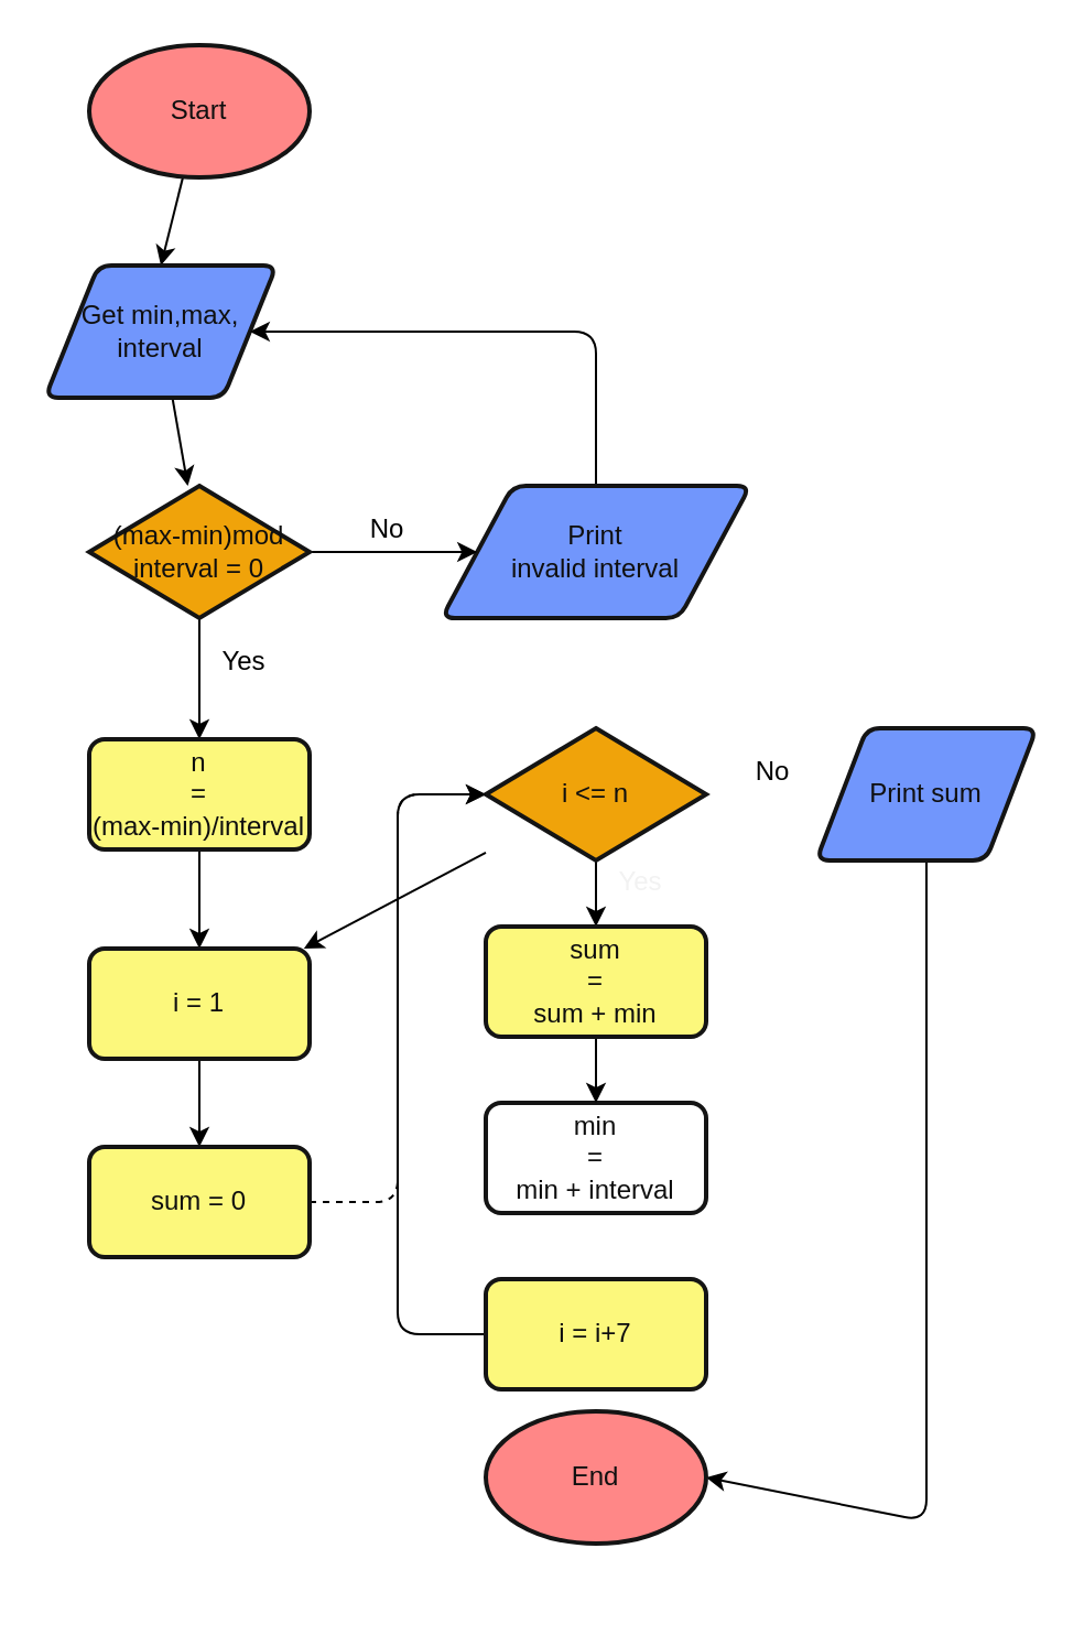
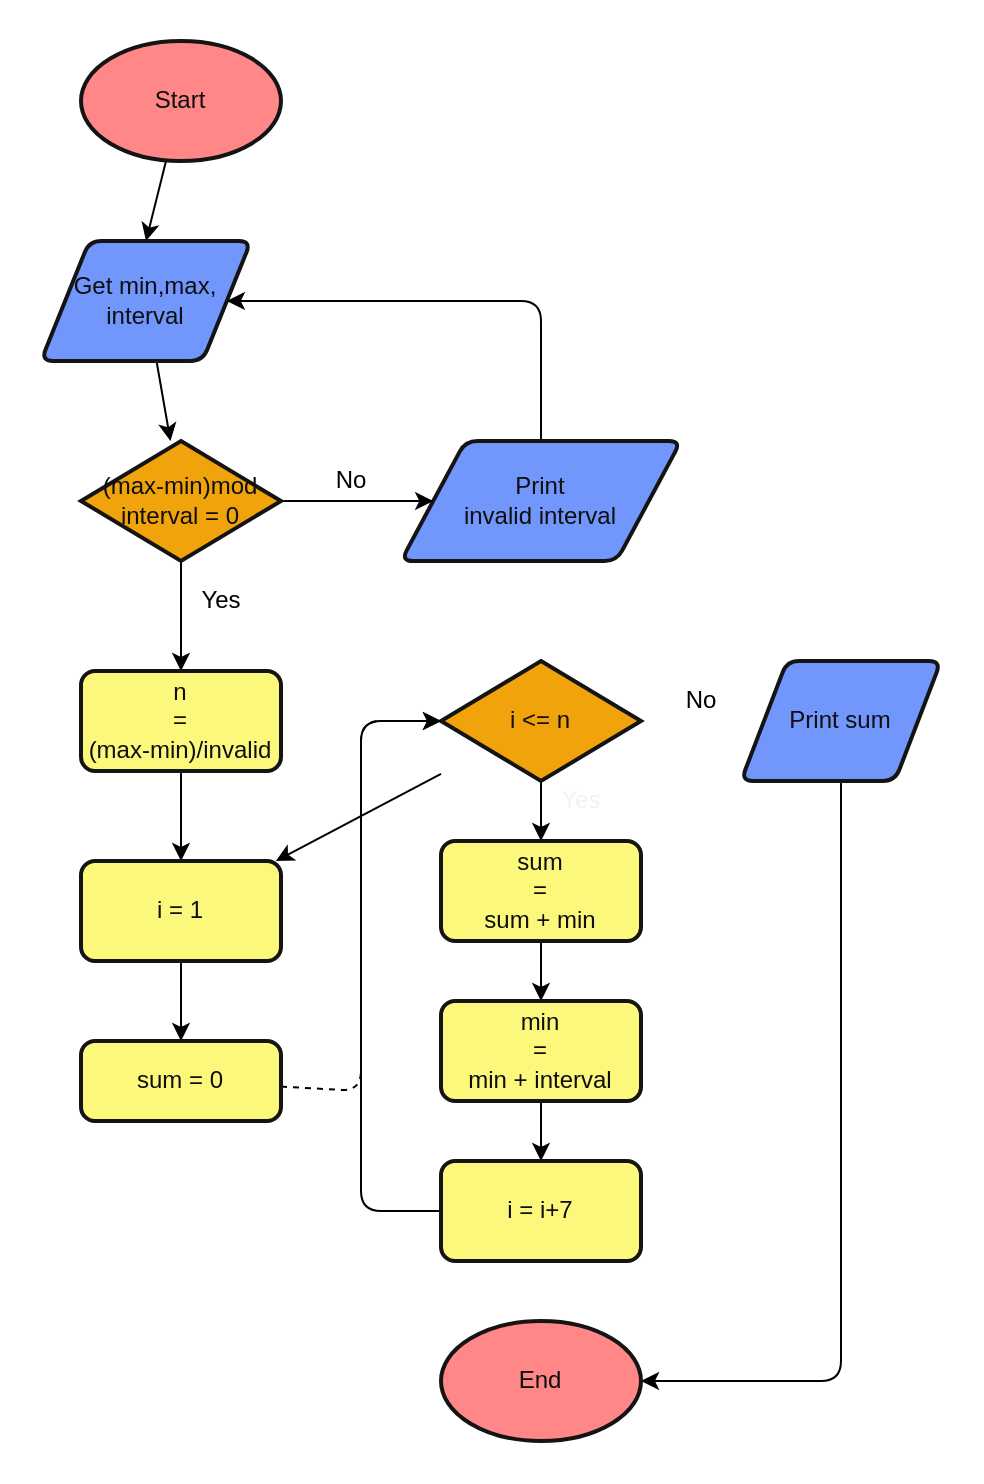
  <mxCell id="0" />
  <mxCell id="1" parent="0" />
  <mxCell id="2" style="edgeStyle=none;html=1;entryX=0.5;entryY=0;entryDx=0;entryDy=0;" edge="1" parent="1" source="3" target="5"><mxGeometry relative="1" as="geometry" /></mxCell>
  <mxCell id="3" value="Start" style="strokeWidth=2;html=1;shape=mxgraph.flowchart.start_1;whiteSpace=wrap;fillColor=#FF8787;strokeColor=#141414;fontColor=#0F0F0F;" vertex="1" parent="1"><mxGeometry x="40" y="20" width="100" height="60" as="geometry" /></mxCell>
  <mxCell id="4" style="edgeStyle=none;html=1;" edge="1" parent="1" source="5" target="12"><mxGeometry relative="1" as="geometry" /></mxCell>
  <mxCell id="5" value="Get min,max,&lt;br&gt;interval" style="shape=parallelogram;html=1;strokeWidth=2;perimeter=parallelogramPerimeter;whiteSpace=wrap;rounded=1;arcSize=12;size=0.23;fillColor=#7196FC;strokeColor=#141414;gradientColor=#7196FC;fontColor=#0F0F0F;" vertex="1" parent="1"><mxGeometry x="20" y="120" width="105" height="60" as="geometry" /></mxCell>
  <mxCell id="6" style="edgeStyle=none;html=1;entryX=1;entryY=0.5;entryDx=0;entryDy=0;" edge="1" parent="1" source="7" target="5"><mxGeometry relative="1" as="geometry"><mxPoint x="270" y="160" as="targetPoint" /><Array as="points"><mxPoint x="270" y="150" /></Array></mxGeometry></mxCell>
  <mxCell id="7" value="Print&lt;br&gt;invalid interval" style="shape=parallelogram;html=1;strokeWidth=2;perimeter=parallelogramPerimeter;whiteSpace=wrap;rounded=1;arcSize=12;size=0.23;fillColor=#7196FC;strokeColor=#141414;gradientColor=none;fontColor=#0F0F0F;" vertex="1" parent="1"><mxGeometry x="200" y="220" width="140" height="60" as="geometry" /></mxCell>
  <mxCell id="8" style="edgeStyle=none;html=1;entryX=1;entryY=0.5;entryDx=0;entryDy=0;entryPerimeter=0;" edge="1" parent="1" source="9" target="28"><mxGeometry relative="1" as="geometry"><Array as="points"><mxPoint x="420" y="690" /></Array></mxGeometry></mxCell>
  <mxCell id="9" value="Print sum" style="shape=parallelogram;html=1;strokeWidth=2;perimeter=parallelogramPerimeter;whiteSpace=wrap;rounded=1;arcSize=12;size=0.23;fillColor=#7196FC;strokeColor=#141414;gradientColor=none;fontColor=#0F0F0F;" vertex="1" parent="1"><mxGeometry x="370" y="330" width="100" height="60" as="geometry" /></mxCell>
  <mxCell id="10" style="edgeStyle=none;html=1;entryX=0.5;entryY=0;entryDx=0;entryDy=0;" edge="1" parent="1" source="12" target="17"><mxGeometry relative="1" as="geometry" /></mxCell>
  <mxCell id="11" style="edgeStyle=none;html=1;entryX=0;entryY=0.5;entryDx=0;entryDy=0;" edge="1" parent="1" source="12" target="7"><mxGeometry relative="1" as="geometry" /></mxCell>
  <mxCell id="12" value="(max-min)mod&lt;br&gt;interval = 0" style="strokeWidth=2;html=1;shape=mxgraph.flowchart.decision;whiteSpace=wrap;fillColor=#f0a30a;strokeColor=#141414;fontColor=#0F0F0F;" vertex="1" parent="1"><mxGeometry x="40" y="220" width="100" height="60" as="geometry" /></mxCell>
  <mxCell id="13" style="edgeStyle=none;html=1;" edge="1" parent="1" source="15" target="19"><mxGeometry relative="1" as="geometry" /></mxCell>
  <mxCell id="14" style="edgeStyle=none;html=1;entryX=0.5;entryY=0;entryDx=0;entryDy=0;" edge="1" parent="1" source="15" target="27"><mxGeometry relative="1" as="geometry" /></mxCell>
  <mxCell id="15" value="i &amp;lt;= n" style="strokeWidth=2;html=1;shape=mxgraph.flowchart.decision;whiteSpace=wrap;fillColor=#f0a30a;fontColor=#0F0F0F;strokeColor=#141414;" vertex="1" parent="1"><mxGeometry x="220" y="330" width="100" height="60" as="geometry" /></mxCell>
  <mxCell id="16" style="edgeStyle=none;html=1;" edge="1" parent="1" source="17" target="19"><mxGeometry relative="1" as="geometry" /></mxCell>
- <mxCell id="17" value="n&lt;br&gt;=&lt;br&gt;(max-min)/interval" style="rounded=1;whiteSpace=wrap;html=1;absoluteArcSize=1;arcSize=14;strokeWidth=2;fillColor=#FCF87C;fontColor=#0F0F0F;strokeColor=#141414;" vertex="1" parent="1"><mxGeometry x="40" y="335" width="100" height="50" as="geometry" /></mxCell>
+ <mxCell id="17" value="n&lt;br&gt;=&lt;br&gt;(max-min)/invalid" style="rounded=1;whiteSpace=wrap;html=1;absoluteArcSize=1;arcSize=14;strokeWidth=2;fillColor=#FCF87C;fontColor=#0F0F0F;strokeColor=#141414;" vertex="1" parent="1"><mxGeometry x="40" y="335" width="100" height="50" as="geometry" /></mxCell>
  <mxCell id="18" style="edgeStyle=none;html=1;" edge="1" parent="1" source="19" target="21"><mxGeometry relative="1" as="geometry" /></mxCell>
  <mxCell id="19" value="i = 1" style="rounded=1;whiteSpace=wrap;html=1;absoluteArcSize=1;arcSize=14;strokeWidth=2;fillColor=#FCF87C;strokeColor=#141414;fontColor=#0F0F0F;" vertex="1" parent="1"><mxGeometry x="40" y="430" width="100" height="50" as="geometry" /></mxCell>
  <mxCell id="20" style="edgeStyle=none;html=1;entryX=0;entryY=0.5;entryDx=0;entryDy=0;entryPerimeter=0;dashed=1;" edge="1" parent="1" source="21" target="15"><mxGeometry relative="1" as="geometry"><mxPoint x="170" y="535" as="targetPoint" /><Array as="points"><mxPoint x="180" y="545" /><mxPoint x="180" y="360" /></Array></mxGeometry></mxCell>
- <mxCell id="21" value="sum = 0" style="rounded=1;whiteSpace=wrap;html=1;absoluteArcSize=1;arcSize=14;strokeWidth=2;fillColor=#FCF87C;strokeColor=#141414;fontColor=#0F0F0F;" vertex="1" parent="1"><mxGeometry x="40" y="520" width="100" height="50" as="geometry" /></mxCell>
+ <mxCell id="21" value="sum = 0" style="rounded=1;whiteSpace=wrap;html=1;absoluteArcSize=1;arcSize=14;strokeWidth=2;fillColor=#FCF87C;strokeColor=#141414;fontColor=#0F0F0F;" vertex="1" parent="1"><mxGeometry x="40" y="520" width="100" height="40" as="geometry" /></mxCell>
  <mxCell id="22" style="edgeStyle=none;html=1;" edge="1" parent="1" source="23"><mxGeometry relative="1" as="geometry"><mxPoint x="220" y="360" as="targetPoint" /><Array as="points"><mxPoint x="180" y="605" /><mxPoint x="180" y="360" /></Array></mxGeometry></mxCell>
  <mxCell id="23" value="i = i+7" style="rounded=1;whiteSpace=wrap;html=1;absoluteArcSize=1;arcSize=14;strokeWidth=2;fillColor=#FCF87C;strokeColor=#141414;fontColor=#0F0F0F;" vertex="1" parent="1"><mxGeometry x="220" y="580" width="100" height="50" as="geometry" /></mxCell>
- <mxCell id="25" value="min&lt;br&gt;=&lt;br&gt;min + interval" style="rounded=1;whiteSpace=wrap;html=1;absoluteArcSize=1;arcSize=14;strokeWidth=2;fillColor=#ffffff;fontColor=#0F0F0F;strokeColor=#141414;" vertex="1" parent="1"><mxGeometry x="220" y="500" width="100" height="50" as="geometry" /></mxCell>
+ <mxCell id="24" style="edgeStyle=none;html=1;" edge="1" parent="1" source="25" target="23"><mxGeometry relative="1" as="geometry" /></mxCell>
+ <mxCell id="25" value="min&lt;br&gt;=&lt;br&gt;min + interval" style="rounded=1;whiteSpace=wrap;html=1;absoluteArcSize=1;arcSize=14;strokeWidth=2;fillColor=#FCF87C;fontColor=#0F0F0F;strokeColor=#141414;" vertex="1" parent="1"><mxGeometry x="220" y="500" width="100" height="50" as="geometry" /></mxCell>
  <mxCell id="26" style="edgeStyle=none;html=1;entryX=0.5;entryY=0;entryDx=0;entryDy=0;" edge="1" parent="1" source="27" target="25"><mxGeometry relative="1" as="geometry" /></mxCell>
  <mxCell id="27" value="sum&lt;br&gt;=&lt;br&gt;sum + min" style="rounded=1;whiteSpace=wrap;html=1;absoluteArcSize=1;arcSize=14;strokeWidth=2;fillColor=#FCF87C;strokeColor=#141414;fontColor=#0F0F0F;" vertex="1" parent="1"><mxGeometry x="220" y="420" width="100" height="50" as="geometry" /></mxCell>
- <mxCell id="28" value="End" style="strokeWidth=2;html=1;shape=mxgraph.flowchart.start_1;whiteSpace=wrap;fillColor=#FF8787;strokeColor=#141414;fontColor=#0F0F0F;" vertex="1" parent="1"><mxGeometry x="220" y="640" width="100" height="60" as="geometry" /></mxCell>
+ <mxCell id="28" value="End" style="strokeWidth=2;html=1;shape=mxgraph.flowchart.start_1;whiteSpace=wrap;fillColor=#FF8787;strokeColor=#141414;fontColor=#0F0F0F;" vertex="1" parent="1"><mxGeometry x="220" y="660" width="100" height="60" as="geometry" /></mxCell>
  <mxCell id="29" value="No" style="text;html=1;align=center;verticalAlign=middle;resizable=0;points=[];autosize=1;strokeColor=none;fillColor=none;" vertex="1" parent="1"><mxGeometry x="160" y="230" width="30" height="20" as="geometry" /></mxCell>
  <mxCell id="30" value="Yes" style="text;html=1;align=center;verticalAlign=middle;resizable=0;points=[];autosize=1;strokeColor=none;fillColor=none;" vertex="1" parent="1"><mxGeometry x="90" y="290" width="40" height="20" as="geometry" /></mxCell>
  <mxCell id="31" value="No" style="text;html=1;align=center;verticalAlign=middle;resizable=0;points=[];autosize=1;strokeColor=none;fillColor=none;" vertex="1" parent="1"><mxGeometry x="335" y="340" width="30" height="20" as="geometry" /></mxCell>
  <mxCell id="32" value="Yes" style="text;html=1;align=center;verticalAlign=middle;resizable=0;points=[];autosize=1;strokeColor=none;fillColor=none;fontColor=#F2F2F2;" vertex="1" parent="1"><mxGeometry x="270" y="390" width="40" height="20" as="geometry" /></mxCell>
